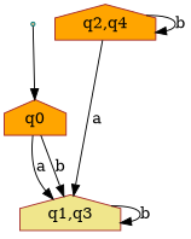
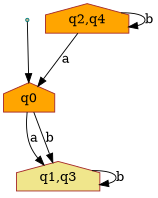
  digraph {
    rankdir=TB
    node [color=brown fillcolor=orange shape=house style=filled]
    "q1,q3" [fillcolor=khaki]
    q0
    __start_point__ [color=teal fillcolor=tan shape=point]
    "q2,q4"
    "q1,q3" -> "q1,q3" [label=b]
    q0 -> "q1,q3" [label=a]
    q0 -> "q1,q3" [label=b]
    __start_point__ -> q0
-   "q2,q4" -> "q1,q3" [label=a]
+   "q2,q4" -> q0 [label=a]
    "q2,q4" -> "q2,q4" [label=b]
  }
